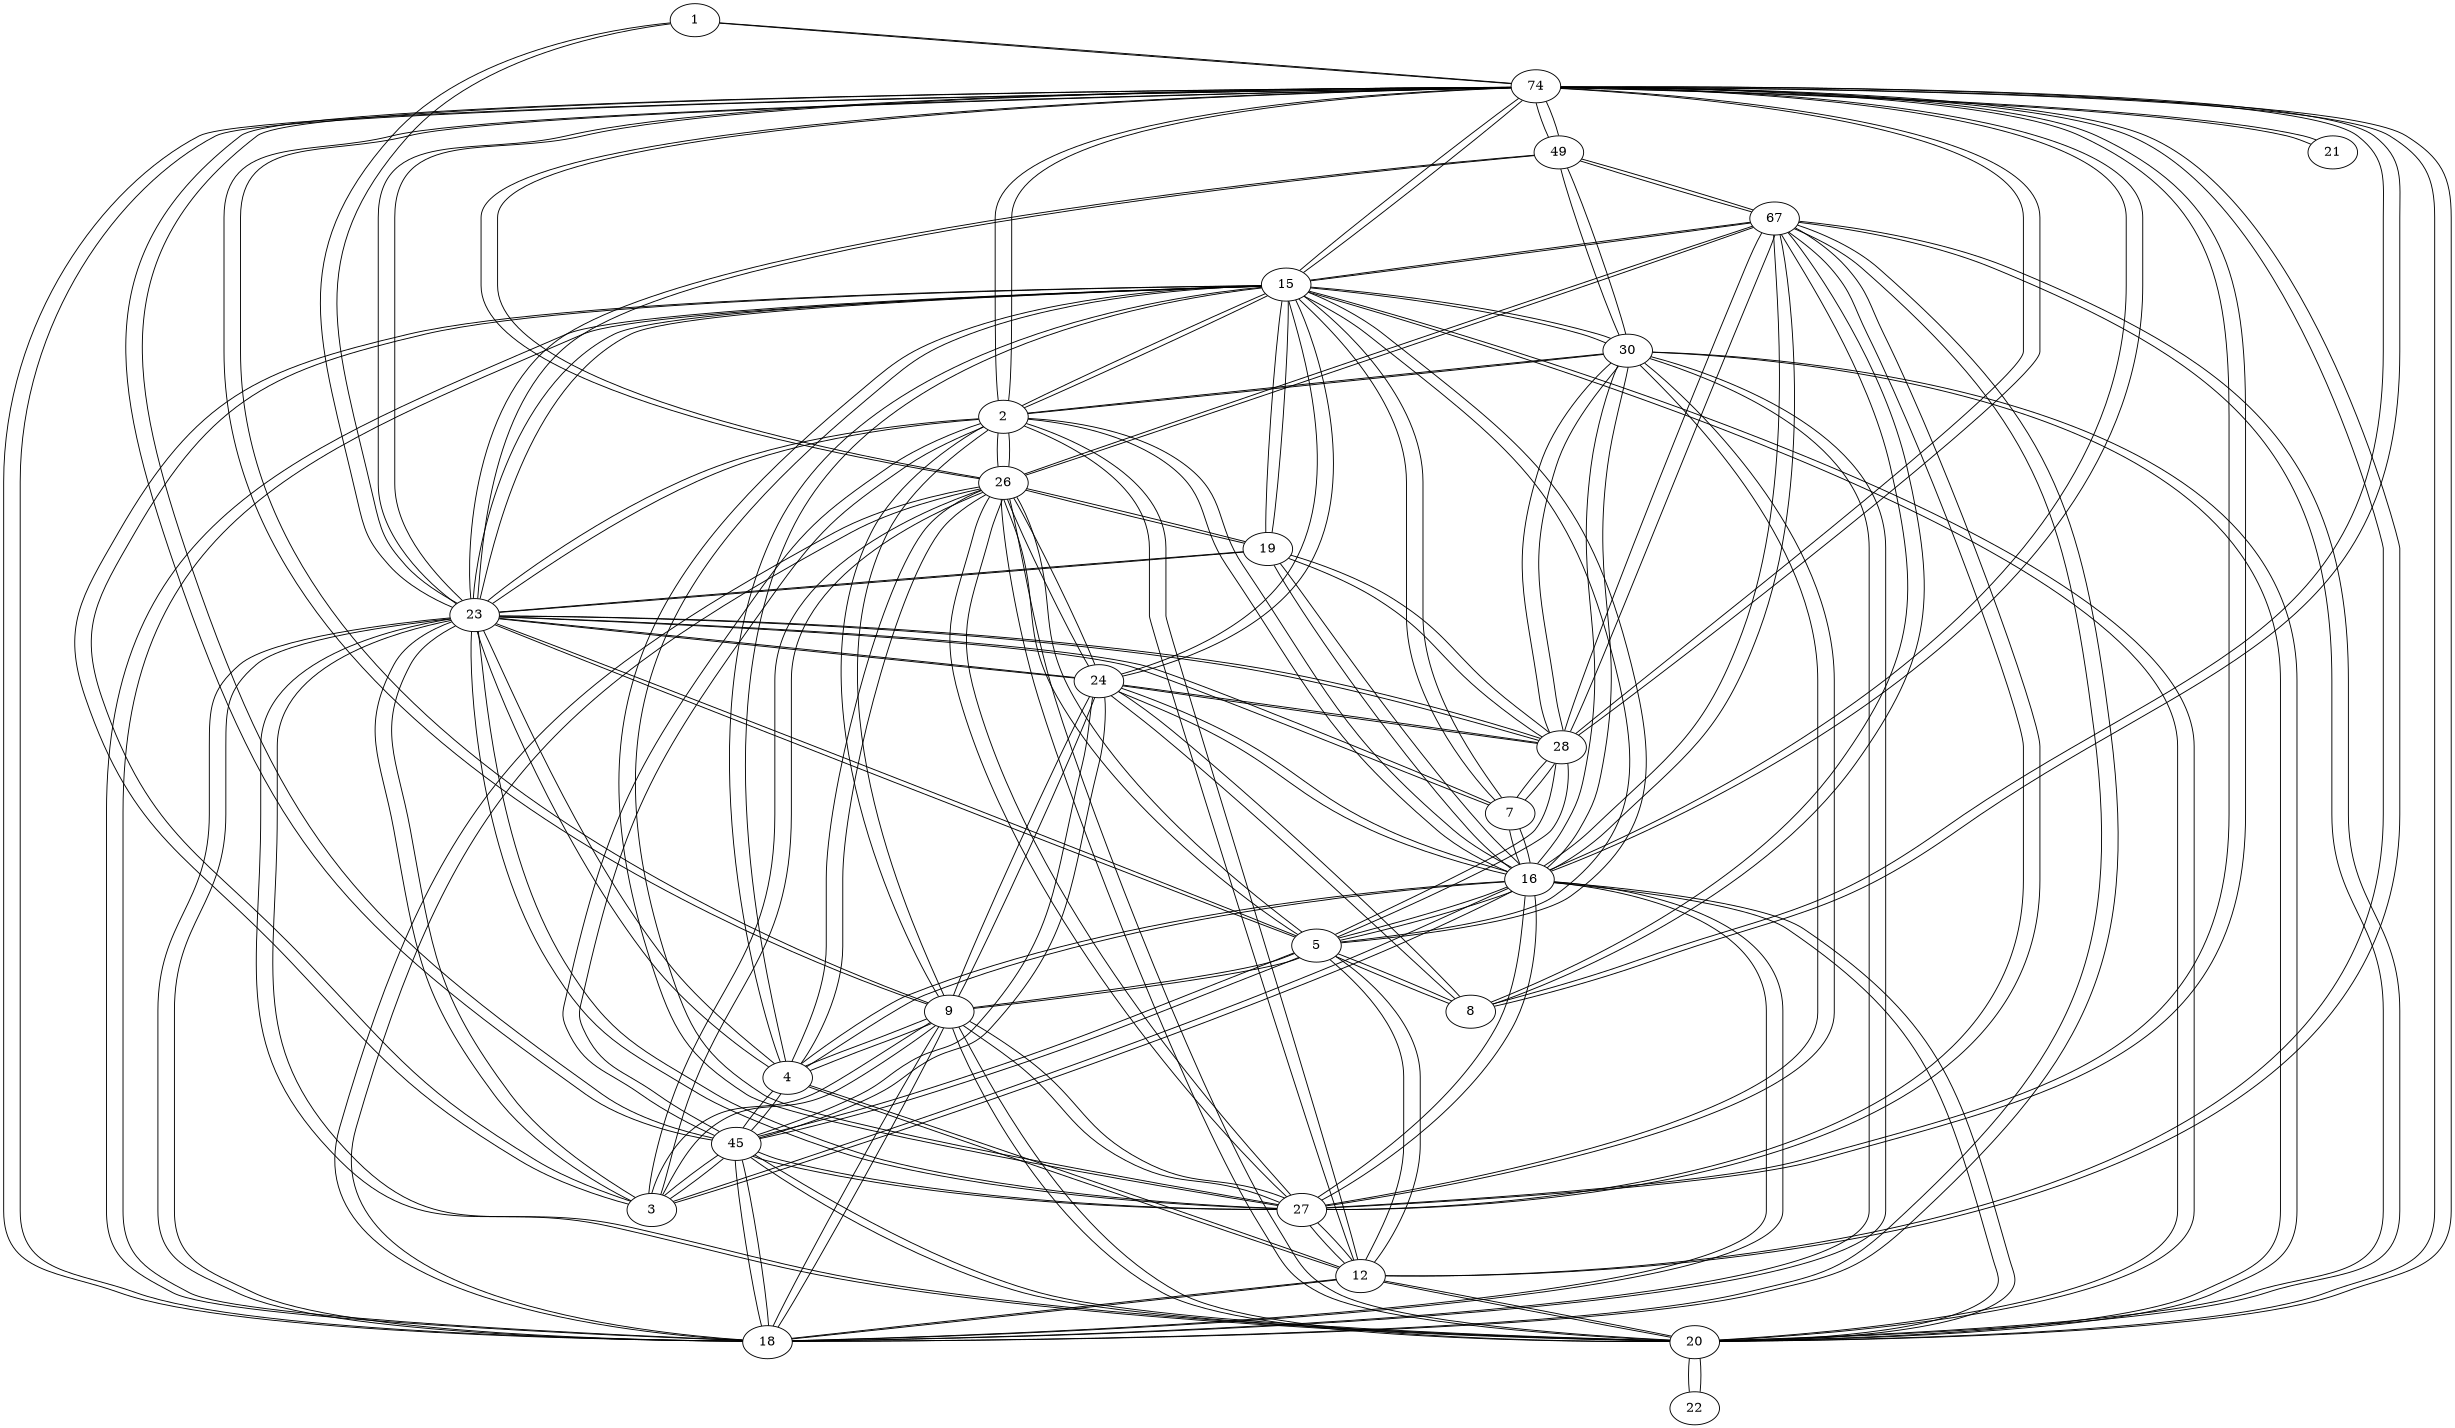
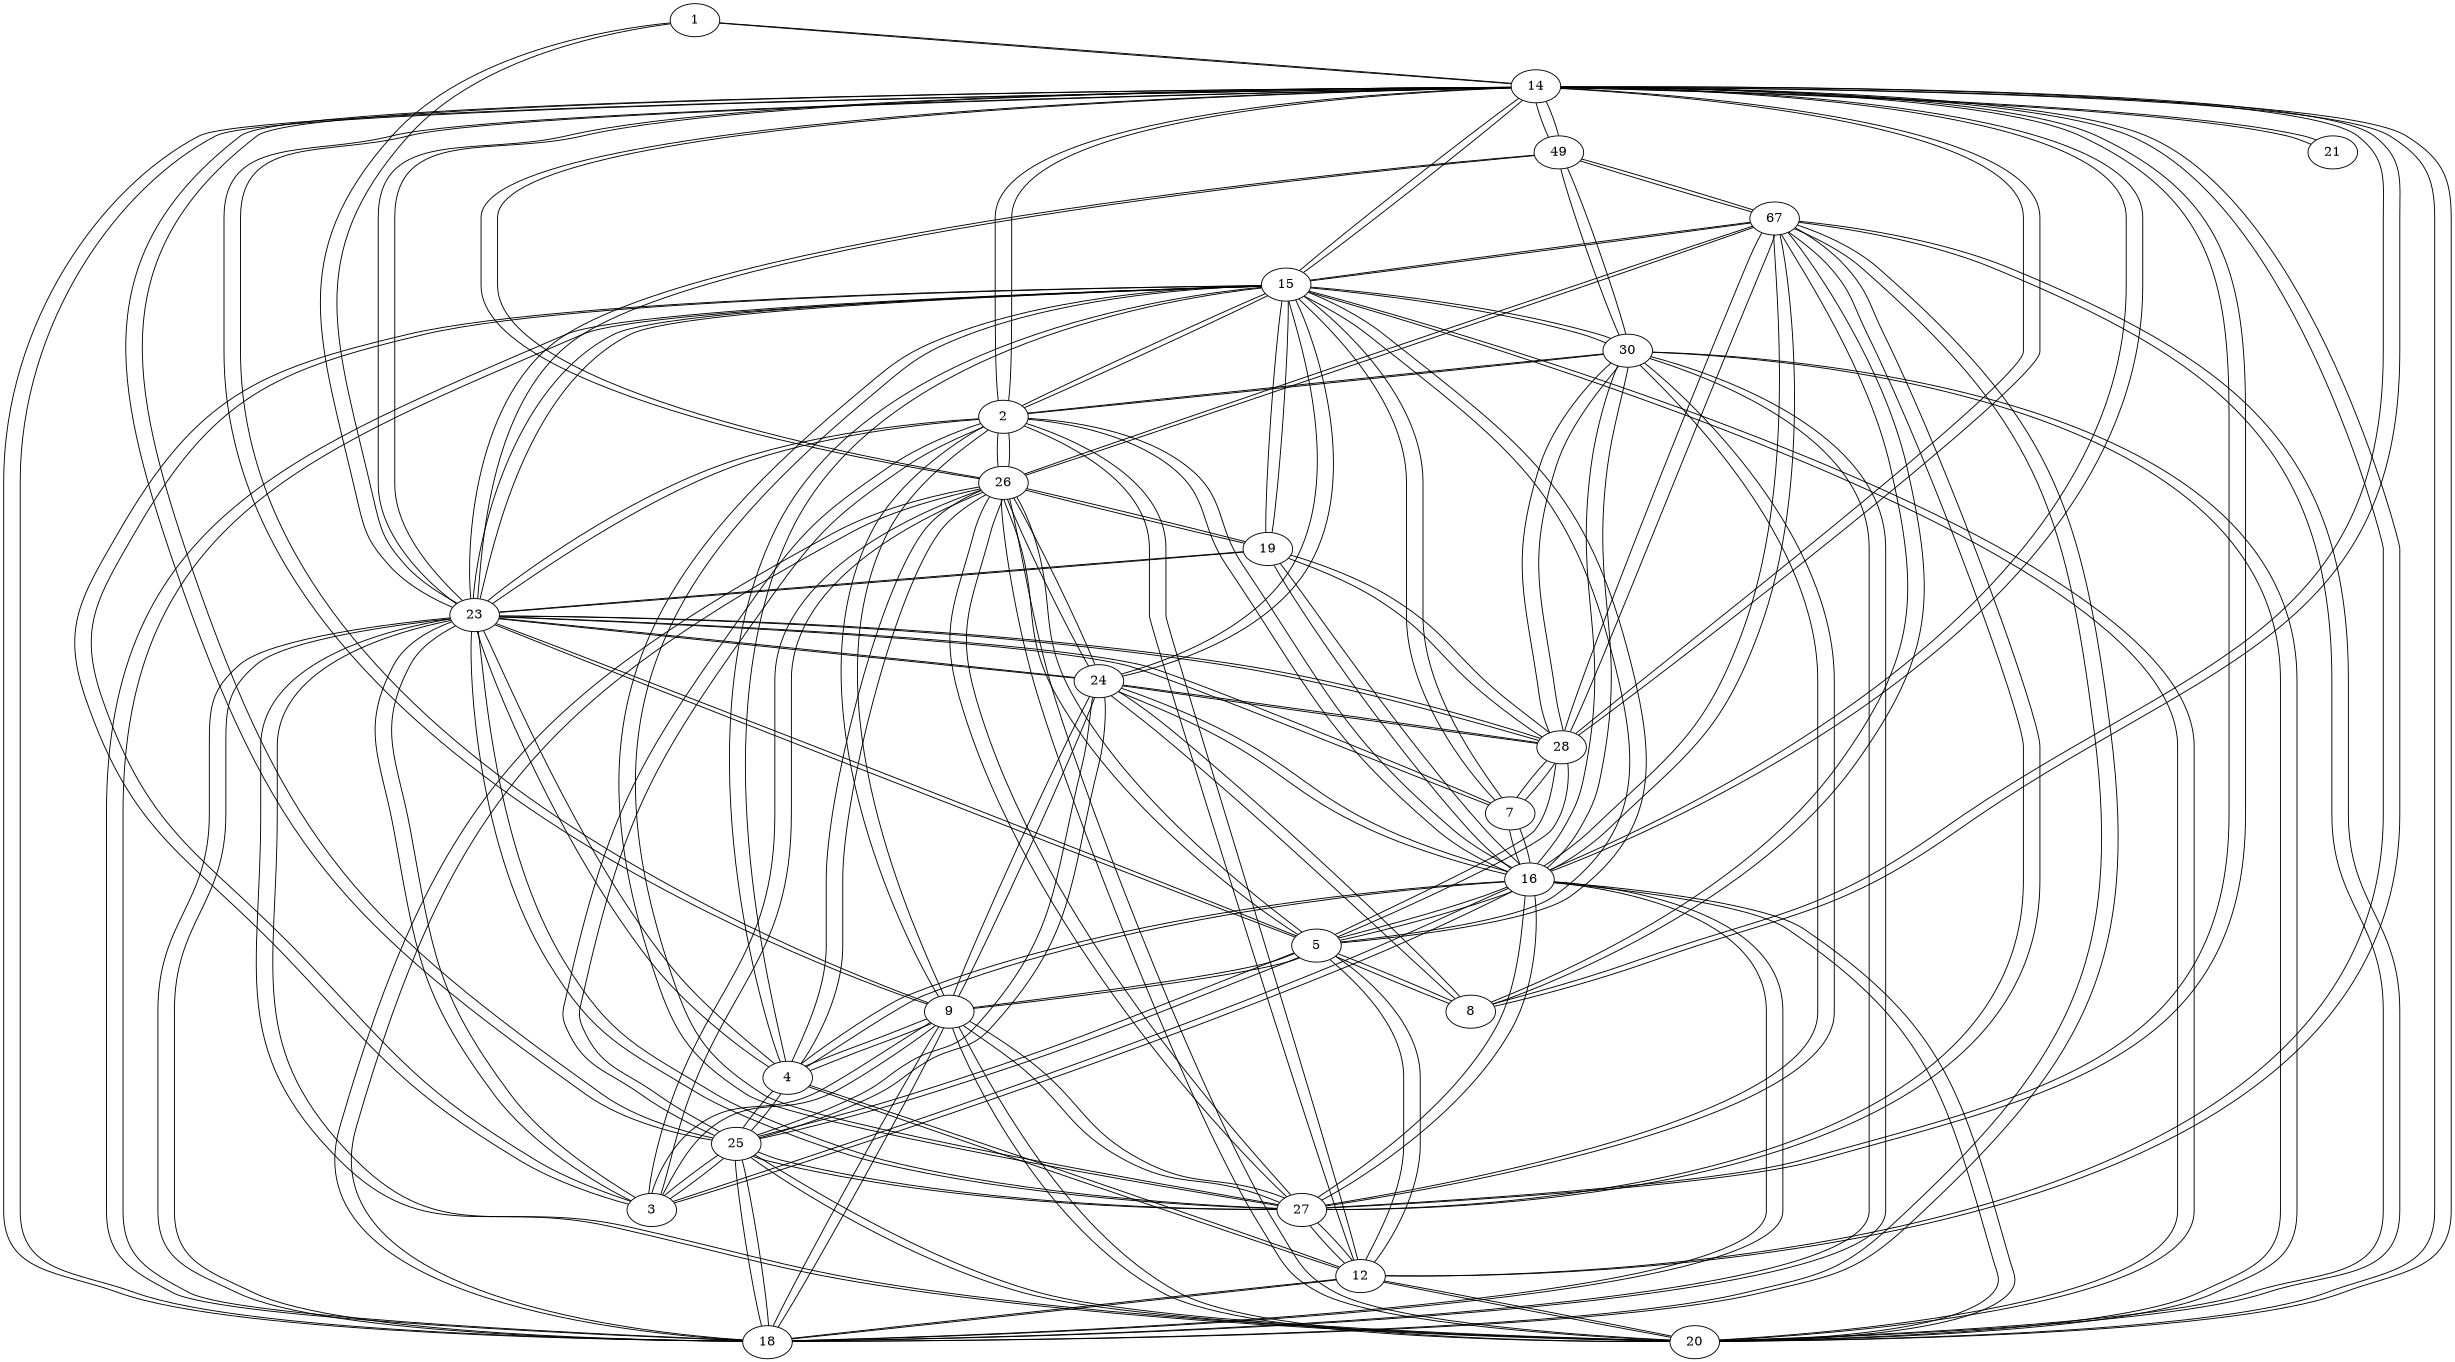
  graph {
    1
-   14 [label=74]
+   14
    23
    2
    9
    12
    15
    16
-   25 [label=45]
+   25
    26
    8
    28
    18
    20
    27
    21
    n17 [label=49]
    3
    4
    5
    7
    24
    19
    30
    n25 [label=67]
-   22
    1 -- 14
    1 -- 23
    14 -- 1
    14 -- 23
    14 -- 2
    14 -- 9
    14 -- 12
    14 -- 15
    14 -- 16
    14 -- 25
    14 -- 26
    14 -- 8
    14 -- 28
    14 -- 18
    14 -- 20
    14 -- 27
    14 -- 21
    14 -- n17
    23 -- 1
    23 -- 14
    23 -- 2
    23 -- 15
    23 -- 28
    23 -- 18
    23 -- 20
    23 -- 27
    23 -- n17
    23 -- 3
    23 -- 4
    23 -- 5
    23 -- 7
    23 -- 24
    23 -- 19
    2 -- 14
    2 -- 23
    2 -- 9
    2 -- 12
    2 -- 15
    2 -- 16
    2 -- 25
    2 -- 26
    2 -- 30
    9 -- 14
    9 -- 2
    9 -- 18
    9 -- 20
    9 -- 27
    9 -- 3
    9 -- 4
    9 -- 5
    9 -- 24
    12 -- 14
    12 -- 2
    12 -- 18
    12 -- 20
    12 -- 27
    12 -- 4
    12 -- 5
    15 -- 14
    15 -- 23
    15 -- 2
    15 -- 18
    15 -- 20
    15 -- 27
    15 -- 3
    15 -- 4
    15 -- 5
    15 -- 7
    15 -- 24
    15 -- 19
    15 -- 30
    15 -- n25
    16 -- 14
    16 -- 2
    16 -- 18
    16 -- 20
    16 -- 27
    16 -- 3
    16 -- 4
    16 -- 5
    16 -- 7
    16 -- 24
    16 -- 19
    16 -- 30
    16 -- n25
    25 -- 14
    25 -- 2
    25 -- 18
    25 -- 20
    25 -- 27
    25 -- 3
    25 -- 4
    25 -- 5
    25 -- 24
    26 -- 14
    26 -- 2
    26 -- 18
    26 -- 20
    26 -- 27
    26 -- 3
    26 -- 4
    26 -- 5
    26 -- 24
    26 -- 19
    26 -- n25
    8 -- 14
    8 -- 5
    8 -- 24
    8 -- n25
    28 -- 14
    28 -- 23
    28 -- 5
    28 -- 7
    28 -- 24
    28 -- 19
    28 -- 30
    28 -- n25
    18 -- 14
    18 -- 23
    18 -- 9
    18 -- 12
    18 -- 15
    18 -- 16
    18 -- 25
    18 -- 26
    18 -- 30
    18 -- n25
    20 -- 14
    20 -- 23
    20 -- 9
    20 -- 12
    20 -- 15
    20 -- 16
    20 -- 25
    20 -- 26
    20 -- 30
    20 -- n25
-   20 -- 22
    27 -- 14
    27 -- 23
    27 -- 9
    27 -- 12
    27 -- 15
    27 -- 16
    27 -- 25
    27 -- 26
    27 -- 30
    27 -- n25
    21 -- 14
    n17 -- 14
    n17 -- 23
    n17 -- 30
    n17 -- n25
    3 -- 23
    3 -- 9
    3 -- 15
    3 -- 16
    3 -- 25
    3 -- 26
    4 -- 23
    4 -- 9
    4 -- 12
    4 -- 15
    4 -- 16
    4 -- 25
    4 -- 26
    5 -- 23
    5 -- 9
    5 -- 12
    5 -- 15
    5 -- 16
    5 -- 25
    5 -- 26
    5 -- 8
    5 -- 28
    7 -- 23
    7 -- 15
    7 -- 16
    7 -- 28
    24 -- 23
    24 -- 9
    24 -- 15
    24 -- 16
    24 -- 25
    24 -- 26
    24 -- 8
    24 -- 28
    19 -- 23
    19 -- 15
    19 -- 16
    19 -- 26
    19 -- 28
    30 -- 2
    30 -- 15
    30 -- 16
    30 -- 28
    30 -- 18
    30 -- 20
    30 -- 27
    30 -- n17
    n25 -- 15
    n25 -- 16
    n25 -- 26
    n25 -- 8
    n25 -- 28
    n25 -- 18
    n25 -- 20
    n25 -- 27
    n25 -- n17
-   22 -- 20
  }
